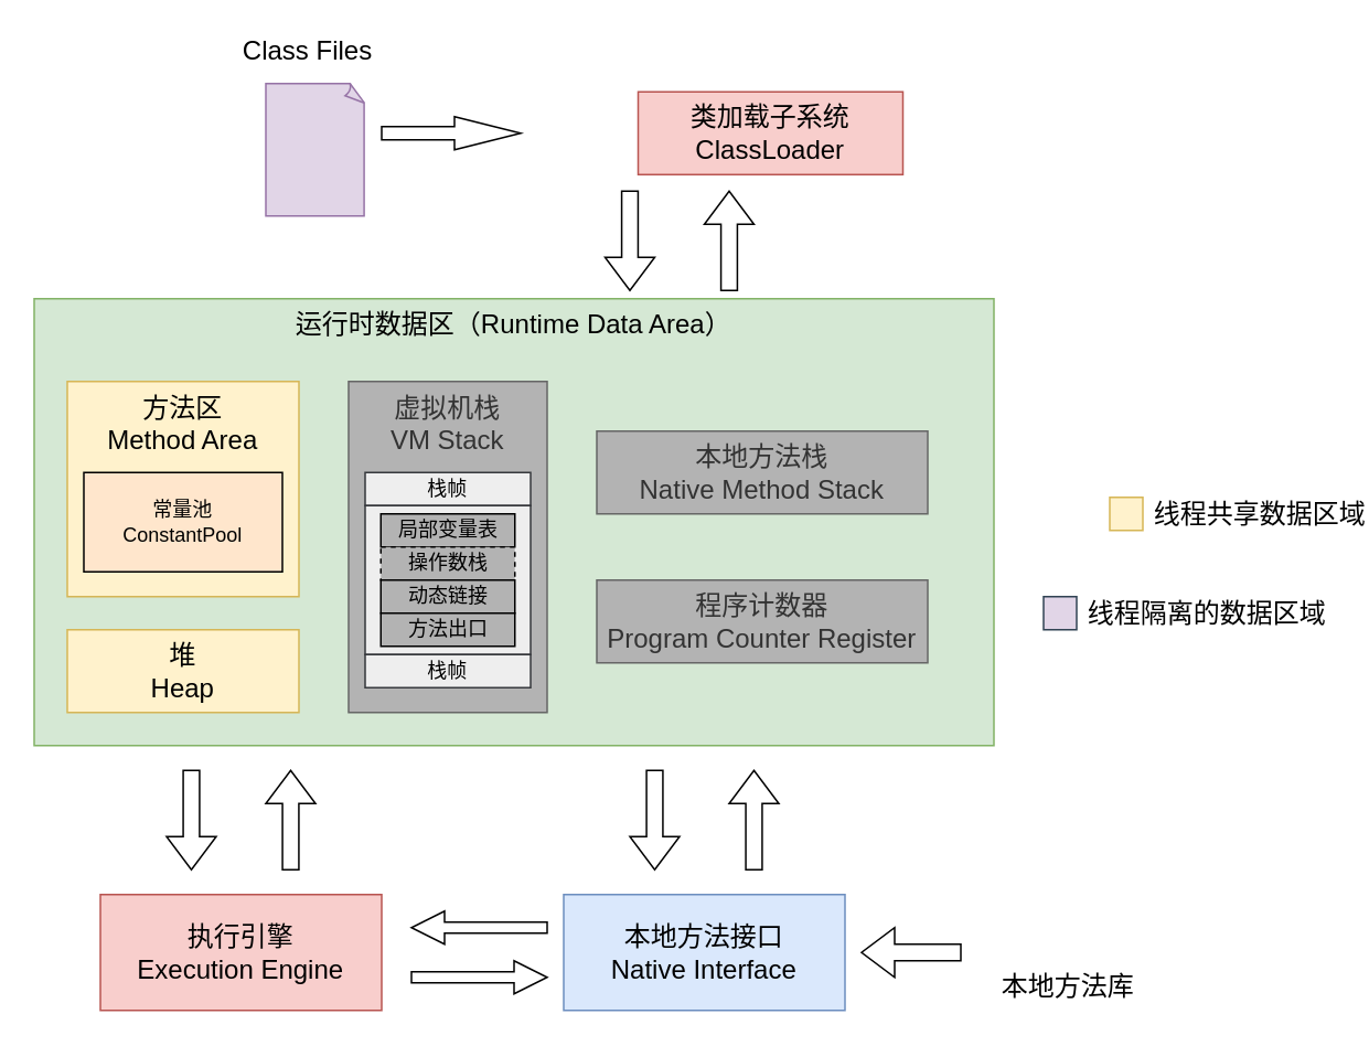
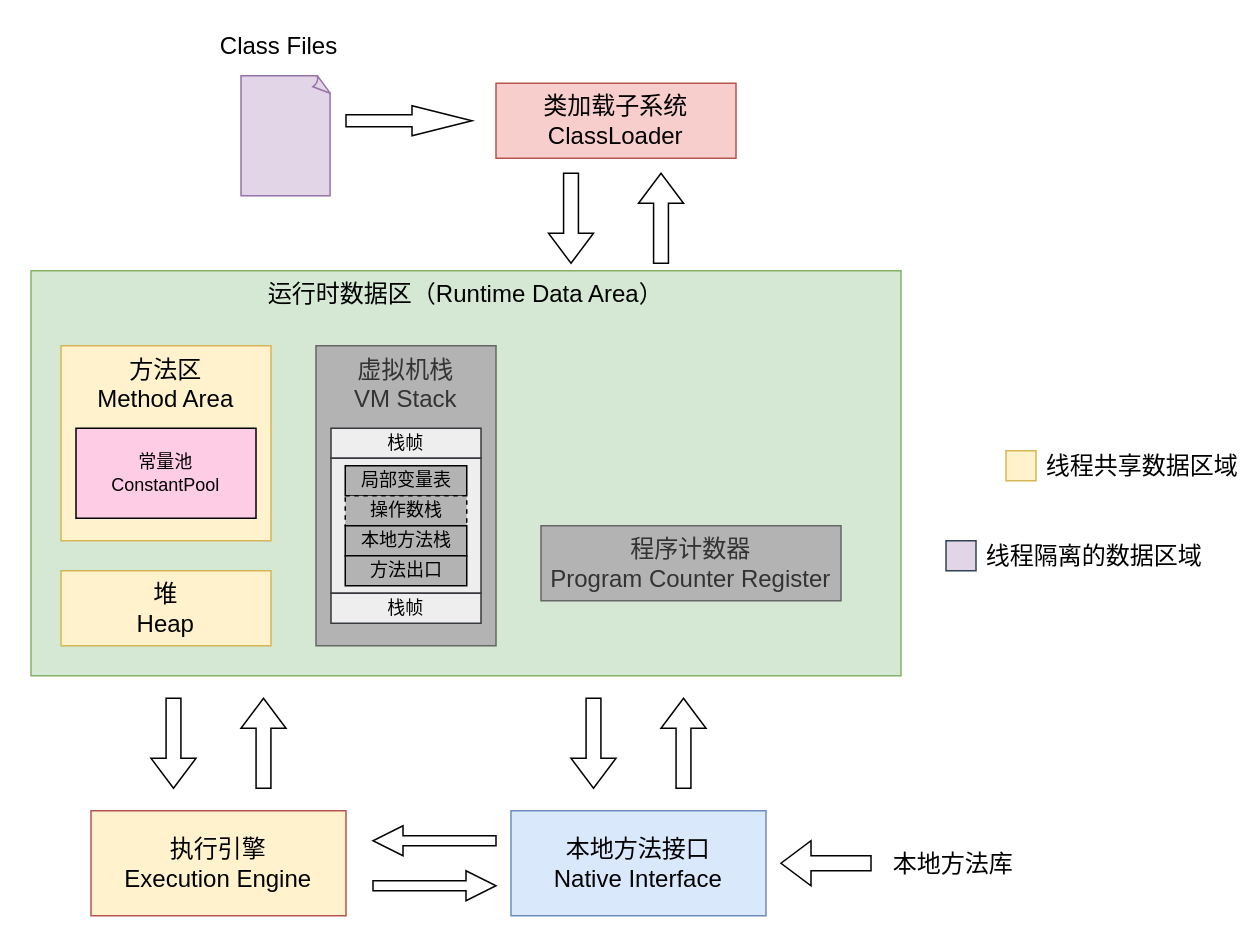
  <mxCell id="0" />
  <mxCell id="1" parent="0" />
- <mxCell id="2" value="类加载子系统&lt;br&gt;ClassLoader" style="whiteSpace=wrap;html=1;fontSize=16;fillColor=#f8cecc;strokeColor=#b85450;" parent="1" vertex="1"><mxGeometry x="385" y="55" width="160" height="50" as="geometry" /></mxCell>
+ <mxCell id="2" value="类加载子系统&lt;br&gt;ClassLoader" style="whiteSpace=wrap;html=1;fontSize=16;fillColor=#f8cecc;strokeColor=#b85450;" parent="1" vertex="1"><mxGeometry x="330" y="55" width="160" height="50" as="geometry" /></mxCell>
  <mxCell id="3" value="" style="html=1;shadow=0;dashed=0;align=center;verticalAlign=middle;shape=mxgraph.arrows2.arrow;dy=0.6;dx=40;notch=0;fontSize=16;" parent="1" vertex="1"><mxGeometry y="70" width="84" height="20" as="geometry" x="230" /></mxCell>
  <mxCell id="4" value="运行时数据区（Runtime Data Area）" style="whiteSpace=wrap;html=1;fontSize=16;labelPosition=center;verticalLabelPosition=top;align=center;verticalAlign=bottom;spacingBottom=-27;fillColor=#d5e8d4;strokeColor=#82b366;" parent="1" vertex="1"><mxGeometry x="20" y="180" width="580" height="270" as="geometry" /></mxCell>
  <mxCell id="5" value="方法区&lt;br&gt;Method Area" style="whiteSpace=wrap;html=1;fontSize=16;fillColor=#fff2cc;strokeColor=#d6b656;verticalAlign=top;" parent="1" vertex="1"><mxGeometry x="40" y="230" width="140" height="130" as="geometry" /></mxCell>
  <mxCell id="6" value="堆&lt;br&gt;Heap" style="whiteSpace=wrap;html=1;fontSize=16;fillColor=#fff2cc;strokeColor=#d6b656;" parent="1" vertex="1"><mxGeometry x="40" y="380" width="140" height="50" as="geometry" /></mxCell>
  <mxCell id="7" value="虚拟机栈&lt;br&gt;VM Stack" style="whiteSpace=wrap;html=1;fontSize=16;fillColor=#B3B3B3;strokeColor=#666666;fontColor=#333333;verticalAlign=top;" parent="1" vertex="1"><mxGeometry x="210" y="230" width="120" height="200" as="geometry" /></mxCell>
- <mxCell id="8" value="本地方法栈&lt;br&gt;Native Method Stack" style="whiteSpace=wrap;html=1;fontSize=16;fillColor=#B3B3B3;strokeColor=#666666;fontColor=#333333;" parent="1" vertex="1"><mxGeometry x="360" y="260" width="200" height="50" as="geometry" /></mxCell>
  <mxCell id="9" value="程序计数器&lt;br&gt;Program Counter Register" style="whiteSpace=wrap;html=1;fontSize=16;fillColor=#B3B3B3;strokeColor=#666666;fontColor=#333333;" parent="1" vertex="1"><mxGeometry x="360" y="350" width="200" height="50" as="geometry" /></mxCell>
  <mxCell id="10" value="" style="html=1;shadow=0;dashed=0;align=center;verticalAlign=middle;shape=mxgraph.arrows2.arrow;dy=0.67;dx=20;notch=0;fontSize=16;rotation=90;" parent="1" vertex="1"><mxGeometry x="85" y="480" width="60" height="30" as="geometry" /></mxCell>
  <mxCell id="11" value="" style="html=1;shadow=0;dashed=0;align=center;verticalAlign=middle;shape=mxgraph.arrows2.arrow;dy=0.67;dx=20;notch=0;fontSize=16;rotation=-90;" parent="1" vertex="1"><mxGeometry x="145" y="480" width="60" height="30" as="geometry" /></mxCell>
- <mxCell id="12" value="执行引擎&lt;br&gt;Execution Engine" style="whiteSpace=wrap;html=1;fontSize=16;fillColor=#f8cecc;strokeColor=#b85450;" parent="1" vertex="1"><mxGeometry x="60" y="540" width="170" height="70" as="geometry" /></mxCell>
+ <mxCell id="12" value="执行引擎&lt;br&gt;Execution Engine" style="whiteSpace=wrap;html=1;fontSize=16;fillColor=#fff2cc;strokeColor=#b85450;" parent="1" vertex="1"><mxGeometry x="60" y="540" width="170" height="70" as="geometry" /></mxCell>
  <mxCell id="13" value="本地方法接口&lt;br&gt;Native Interface" style="whiteSpace=wrap;html=1;fontSize=16;fillColor=#dae8fc;strokeColor=#6c8ebf;" parent="1" vertex="1"><mxGeometry x="340" y="540" width="170" height="70" as="geometry" /></mxCell>
  <mxCell id="14" value="" style="html=1;shadow=0;dashed=0;align=center;verticalAlign=middle;shape=mxgraph.arrows2.arrow;dy=0.67;dx=20;notch=0;fontSize=16;rotation=90;" parent="1" vertex="1"><mxGeometry x="365" y="480" width="60" height="30" as="geometry" /></mxCell>
  <mxCell id="15" value="" style="html=1;shadow=0;dashed=0;align=center;verticalAlign=middle;shape=mxgraph.arrows2.arrow;dy=0.67;dx=20;notch=0;fontSize=16;rotation=-90;" parent="1" vertex="1"><mxGeometry x="425" y="480" width="60" height="30" as="geometry" /></mxCell>
  <mxCell id="16" value="" style="html=1;shadow=0;dashed=0;align=center;verticalAlign=middle;shape=mxgraph.arrows2.arrow;dy=0.67;dx=20;notch=0;fontSize=16;rotation=-180;" parent="1" vertex="1"><mxGeometry x="248" y="550" width="82" height="20" as="geometry" /></mxCell>
  <mxCell id="17" value="" style="html=1;shadow=0;dashed=0;align=center;verticalAlign=middle;shape=mxgraph.arrows2.arrow;dy=0.67;dx=20;notch=0;fontSize=16;rotation=0;" parent="1" vertex="1"><mxGeometry x="248" y="580" width="82" height="20" as="geometry" /></mxCell>
  <mxCell id="18" value="" style="html=1;shadow=0;dashed=0;align=center;verticalAlign=middle;shape=mxgraph.arrows2.arrow;dy=0.67;dx=20;notch=0;fontSize=16;rotation=-180;" parent="1" vertex="1"><mxGeometry x="520" y="560" width="60" height="30" as="geometry" /></mxCell>
  <mxCell id="19" value="" style="html=1;shadow=0;dashed=0;align=center;verticalAlign=middle;shape=mxgraph.arrows2.arrow;dy=0.67;dx=20;notch=0;fontSize=16;rotation=90;" parent="1" vertex="1"><mxGeometry x="350" y="130" width="60" height="30" as="geometry" /></mxCell>
  <mxCell id="20" value="" style="html=1;shadow=0;dashed=0;align=center;verticalAlign=middle;shape=mxgraph.arrows2.arrow;dy=0.67;dx=20;notch=0;fontSize=16;rotation=-90;" parent="1" vertex="1"><mxGeometry x="410" y="130" width="60" height="30" as="geometry" /></mxCell>
- <mxCell id="21" value="本地方法库" style="text;html=1;strokeColor=none;fillColor=none;align=center;verticalAlign=middle;whiteSpace=wrap;fontSize=16;" parent="1" vertex="1"><mxGeometry x="600" y="575" width="90" height="40" as="geometry" /></mxCell>
+ <mxCell id="21" value="本地方法库" style="text;html=1;strokeColor=none;fillColor=none;align=center;verticalAlign=middle;whiteSpace=wrap;fontSize=16;" parent="1" vertex="1"><mxGeometry x="590" y="555" width="90" height="40" as="geometry" /></mxCell>
  <mxCell id="22" value="" style="whiteSpace=wrap;html=1;shape=mxgraph.basic.document;fillColor=#e1d5e7;strokeColor=#9673a6;labelPosition=center;verticalLabelPosition=top;align=center;verticalAlign=bottom;fontSize=16;" parent="1" vertex="1"><mxGeometry x="160" y="50" width="60" height="80" as="geometry" /></mxCell>
  <mxCell id="23" value="&lt;span&gt;Class Files&lt;/span&gt;" style="text;html=1;align=center;verticalAlign=middle;resizable=0;points=[];autosize=1;strokeColor=none;fillColor=none;fontSize=16;" parent="1" vertex="1"><mxGeometry x="140" y="20" width="90" height="20" as="geometry" /></mxCell>
- <mxCell id="24" value="常量池&lt;br&gt;ConstantPool" style="whiteSpace=wrap;html=1;verticalAlign=middle;fillColor=#ffe6cc;" vertex="1" parent="1"><mxGeometry x="50" y="285" width="120" height="60" as="geometry" /></mxCell>
+ <mxCell id="24" value="常量池&lt;br&gt;ConstantPool" style="whiteSpace=wrap;html=1;verticalAlign=middle;fillColor=#FFCCE6;" vertex="1" parent="1"><mxGeometry x="50" y="285" width="120" height="60" as="geometry" /></mxCell>
  <mxCell id="25" value="线程共享数据区域" style="html=1;fontSize=16;fillColor=#fff2cc;strokeColor=#d6b656;align=left;horizontal=1;labelPosition=right;verticalLabelPosition=middle;verticalAlign=middle;spacingRight=0;spacingLeft=5;" vertex="1" parent="1"><mxGeometry x="670" y="300" width="20" height="20" as="geometry" /></mxCell>
  <mxCell id="26" value="&lt;span style=&quot;color: rgb(0 , 0 , 0)&quot;&gt;线程隔离的数据区域&lt;/span&gt;" style="html=1;fontSize=16;fillColor=#e1d5e7;strokeColor=#314354;align=left;horizontal=1;labelPosition=right;verticalLabelPosition=middle;verticalAlign=middle;spacingRight=0;spacingLeft=5;fontColor=#ffffff;" vertex="1" parent="1"><mxGeometry x="630" y="360" width="20" height="20" as="geometry" /></mxCell>
  <mxCell id="27" value="栈帧" style="whiteSpace=wrap;html=1;fillColor=#eeeeee;align=center;verticalAlign=middle;strokeColor=#36393d;" vertex="1" parent="1"><mxGeometry x="220" y="285" width="100" height="20" as="geometry" /></mxCell>
  <mxCell id="28" value="" style="whiteSpace=wrap;html=1;fillColor=#eeeeee;align=center;verticalAlign=top;strokeColor=#36393d;" vertex="1" parent="1"><mxGeometry x="220" y="305" width="100" height="90" as="geometry" /></mxCell>
  <mxCell id="29" value="栈帧" style="whiteSpace=wrap;html=1;fillColor=#eeeeee;align=center;verticalAlign=middle;strokeColor=#36393d;" vertex="1" parent="1"><mxGeometry x="220" y="395" width="100" height="20" as="geometry" /></mxCell>
  <mxCell id="30" value="局部变量表" style="whiteSpace=wrap;html=1;fillColor=#B3B3B3;gradientColor=none;align=center;verticalAlign=middle;imageHeight=14;" vertex="1" parent="1"><mxGeometry x="229.5" y="310" width="81" height="20" as="geometry" /></mxCell>
  <mxCell id="31" value="操作数栈" style="whiteSpace=wrap;html=1;fillColor=#B3B3B3;gradientColor=none;align=center;verticalAlign=middle;imageHeight=14;dashed=1;" vertex="1" parent="1"><mxGeometry x="229.5" y="330" width="81" height="20" as="geometry" /></mxCell>
- <mxCell id="32" value="动态链接" style="whiteSpace=wrap;html=1;fillColor=#B3B3B3;gradientColor=none;align=center;verticalAlign=middle;imageHeight=14;" vertex="1" parent="1"><mxGeometry x="229.5" y="350" width="81" height="20" as="geometry" /></mxCell>
+ <mxCell id="32" value="本地方法栈" style="whiteSpace=wrap;html=1;fillColor=#B3B3B3;gradientColor=none;align=center;verticalAlign=middle;imageHeight=14;" vertex="1" parent="1"><mxGeometry x="229.5" y="350" width="81" height="20" as="geometry" /></mxCell>
  <mxCell id="33" value="方法出口" style="whiteSpace=wrap;html=1;fillColor=#B3B3B3;gradientColor=none;align=center;verticalAlign=middle;imageHeight=14;" vertex="1" parent="1"><mxGeometry x="229.5" y="370" width="81" height="20" as="geometry" /></mxCell>
